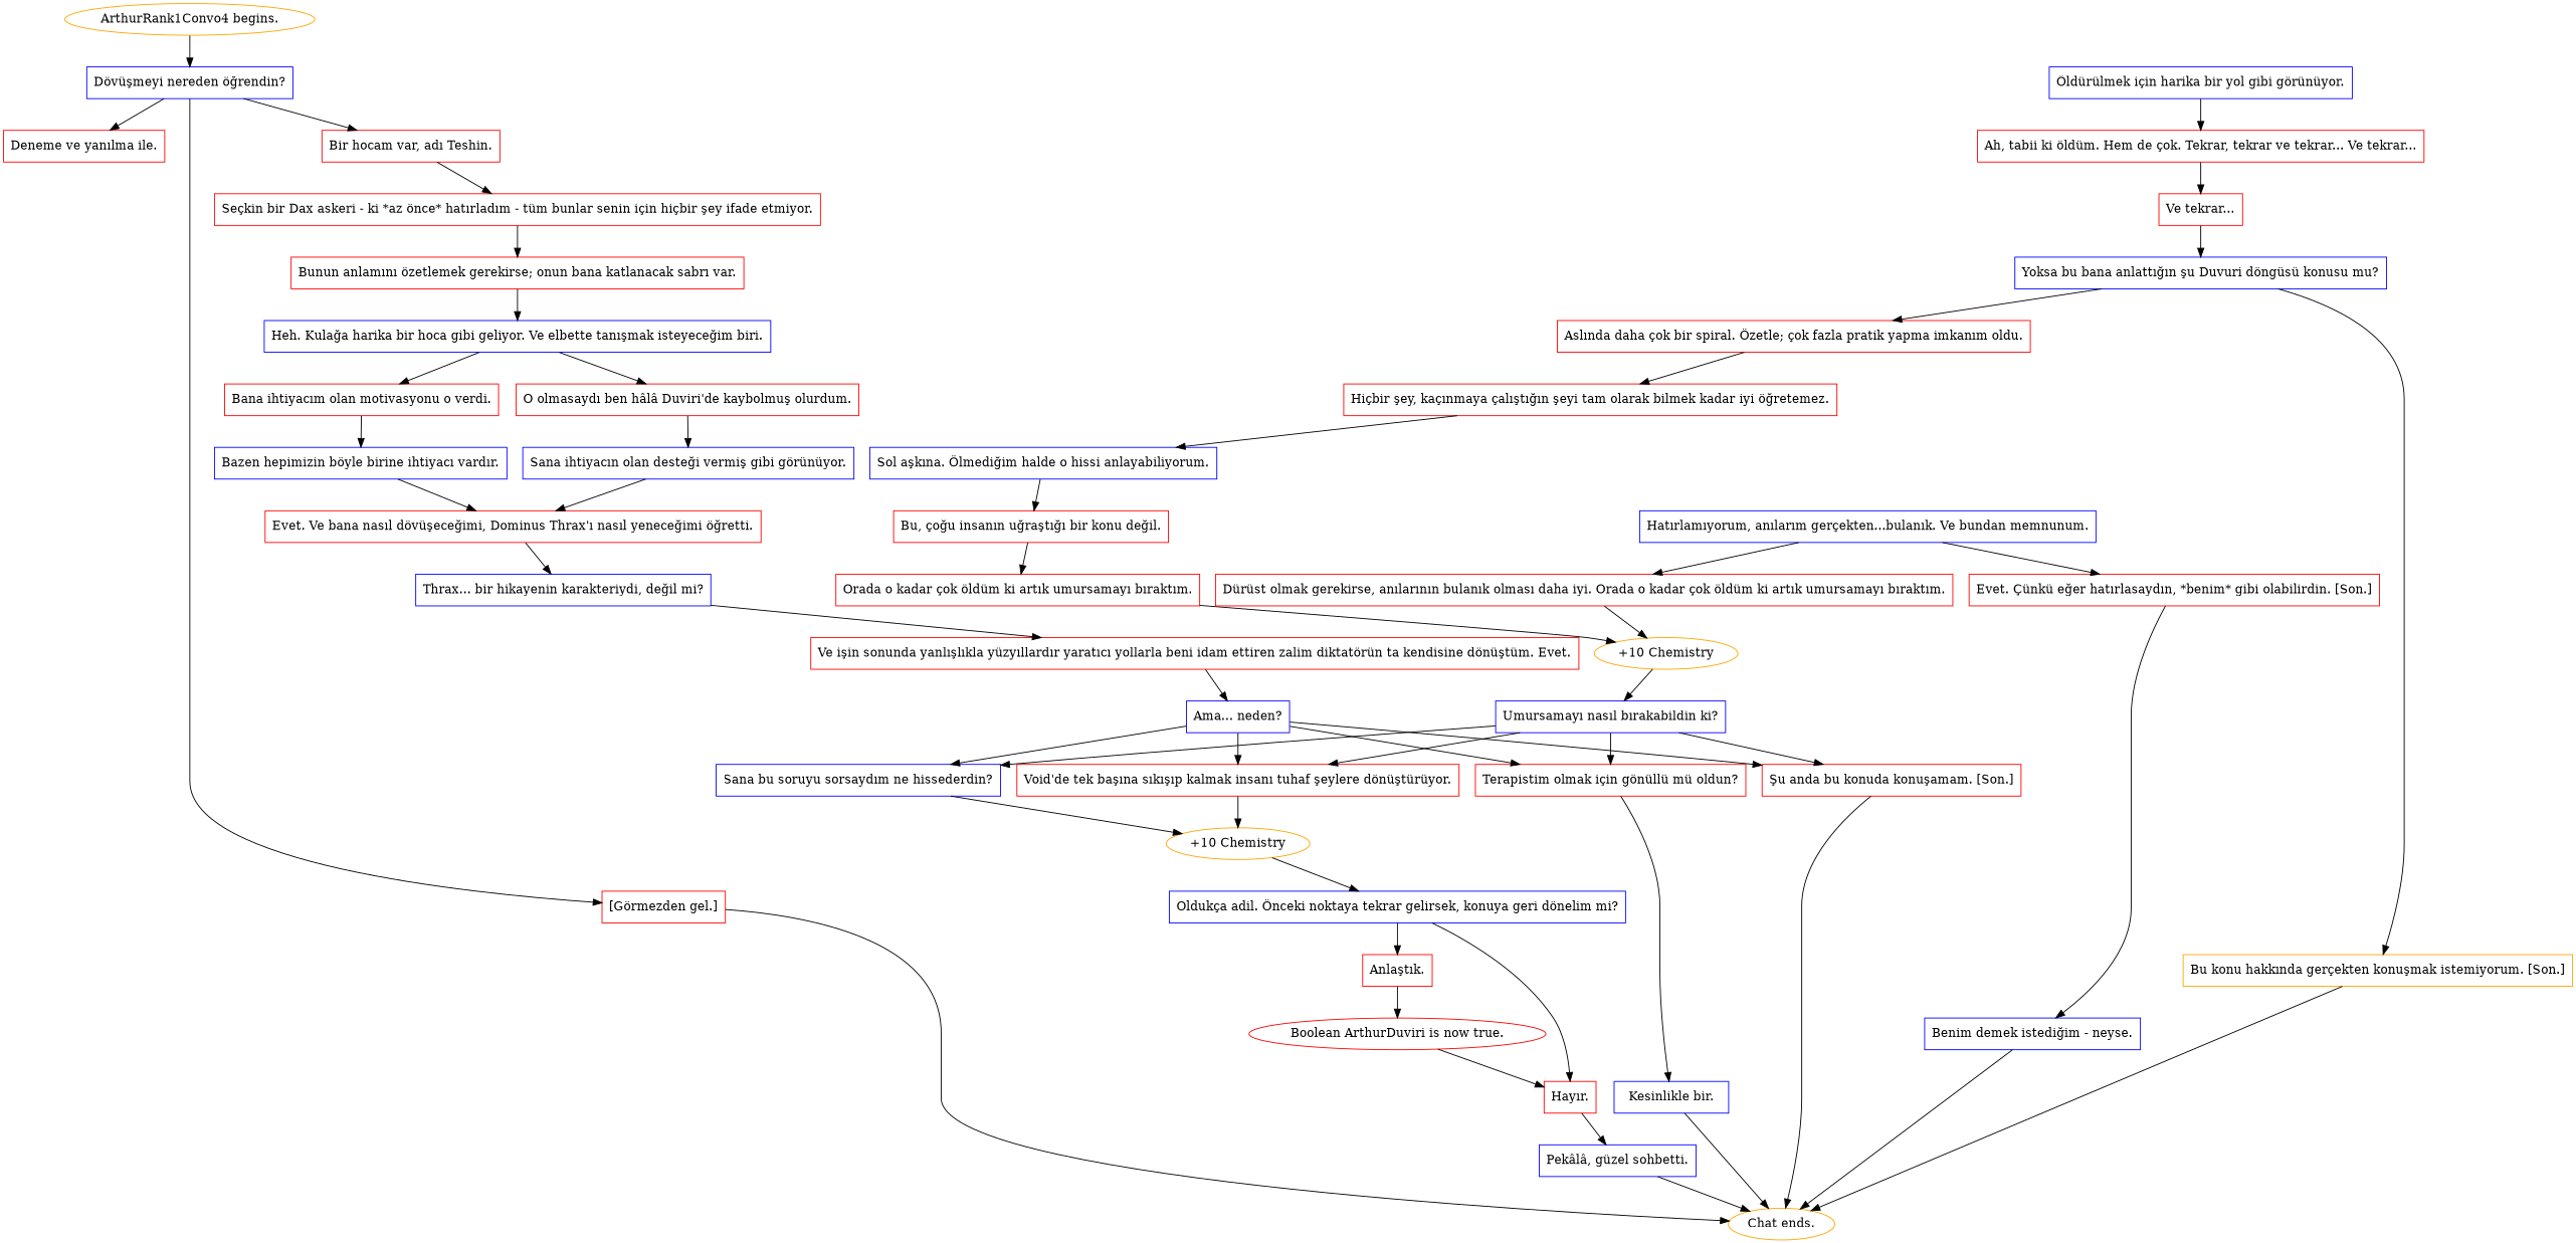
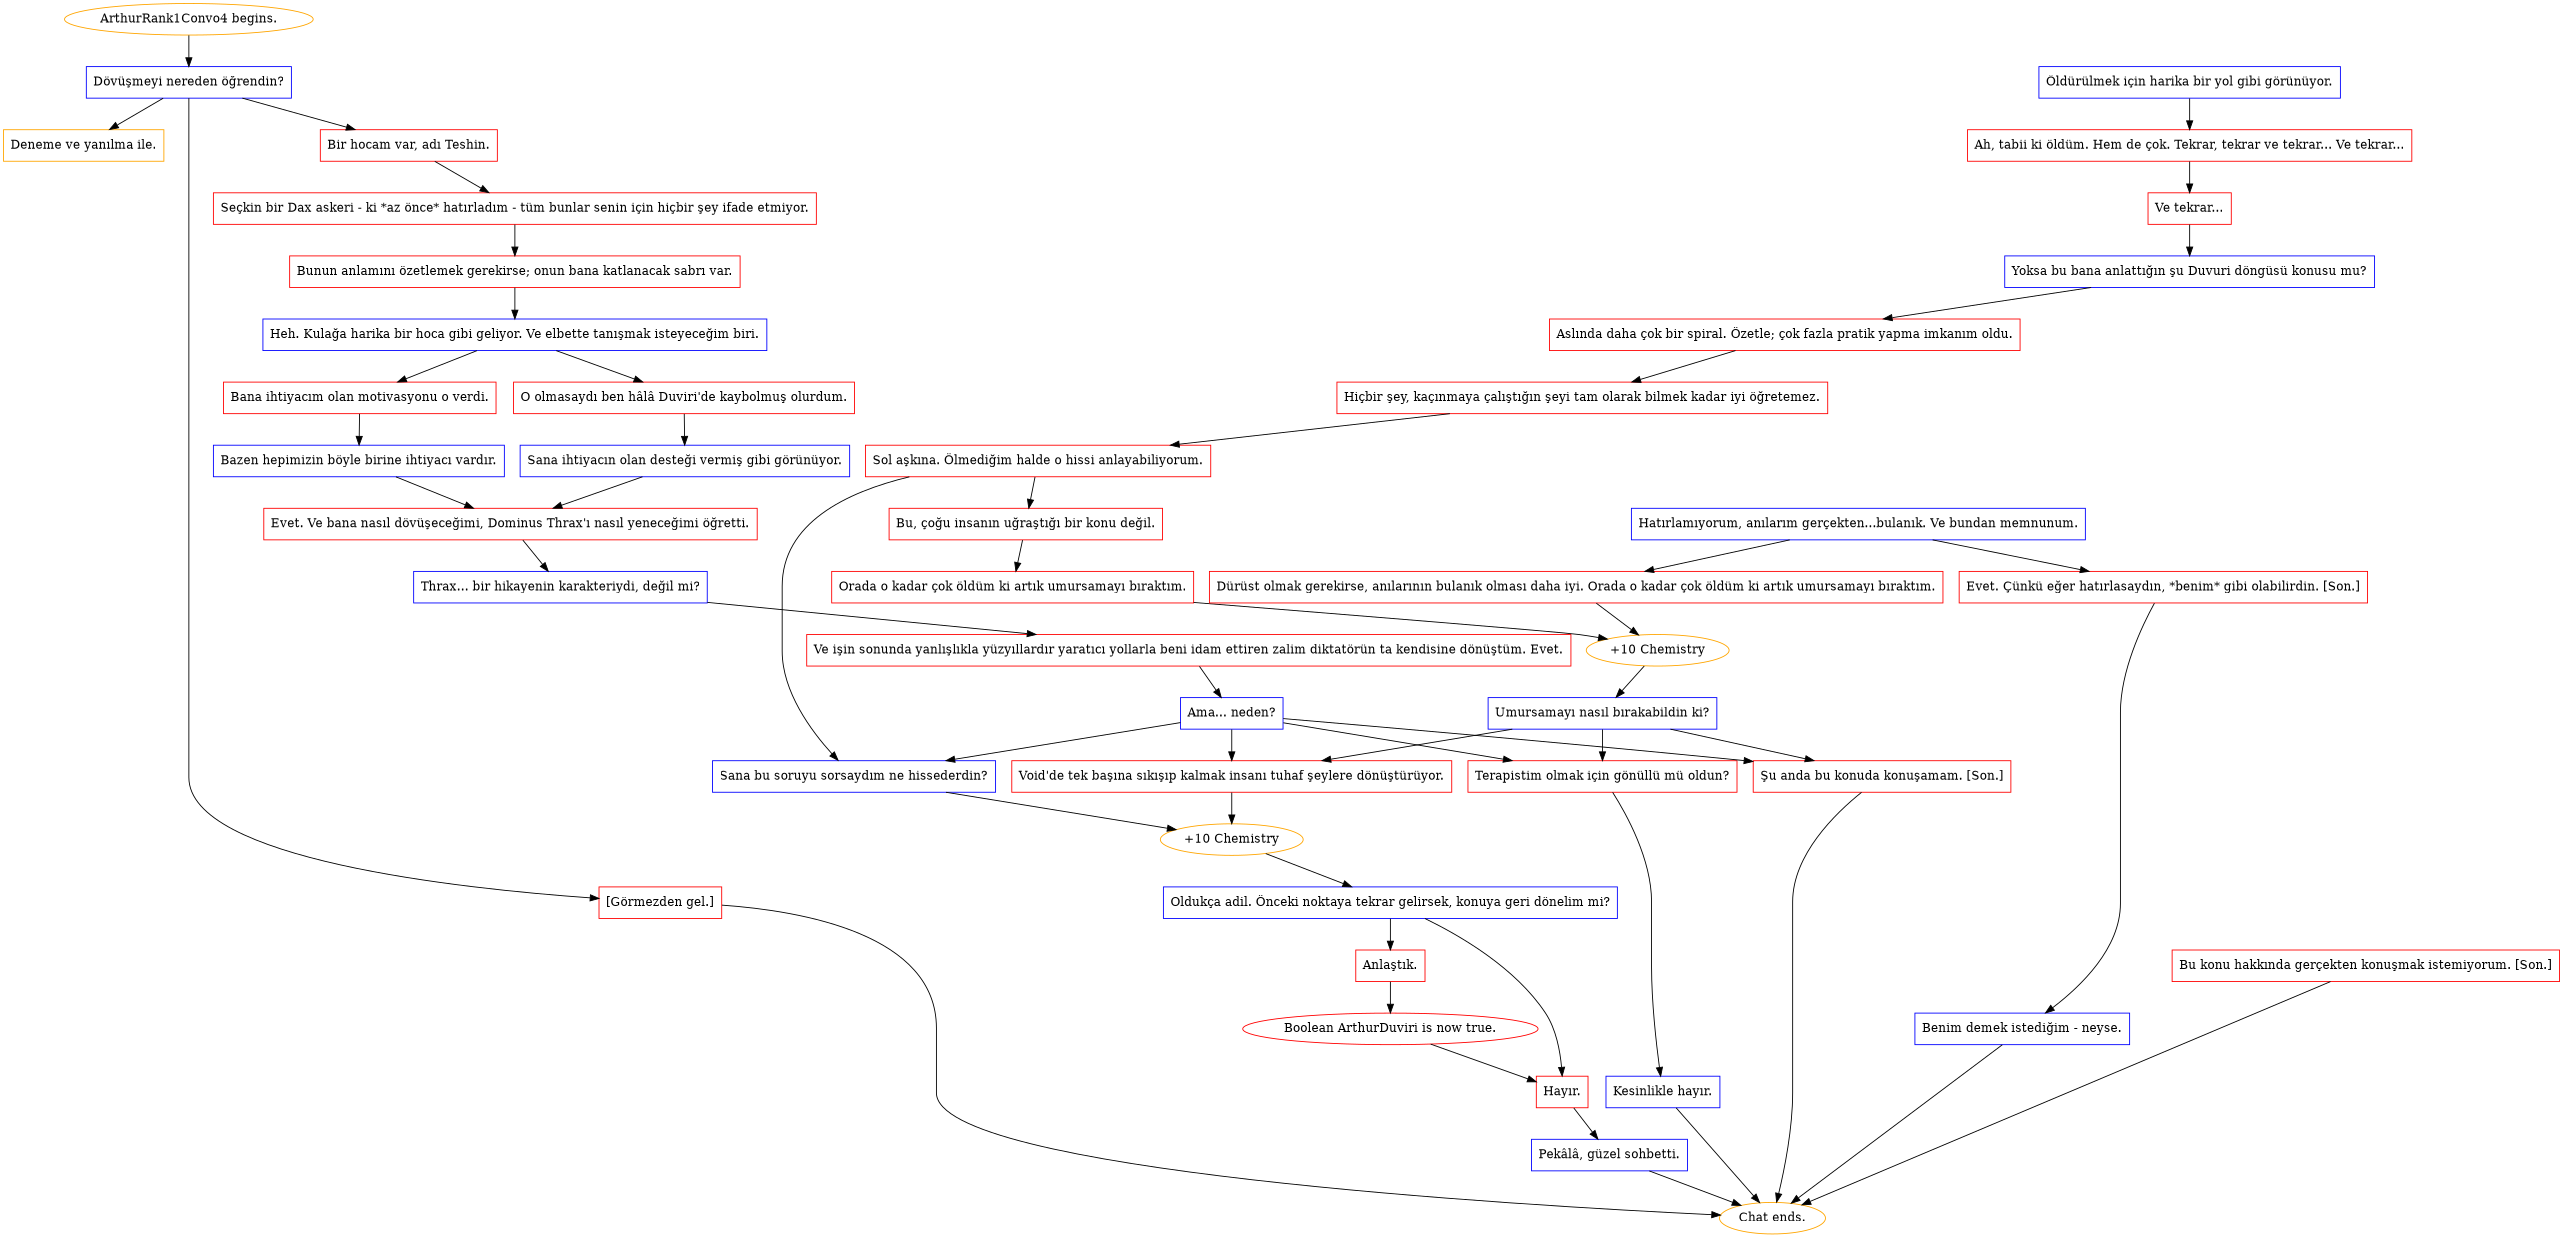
  digraph {
    node [color=red shape=box]
    "ArthurRank1Convo4 begins." [color=orange shape=""]
    n2 [color=blue label="Dövüşmeyi nereden öğrendin?"]
-   n3 [label="Deneme ve yanılma ile."]
+   n3 [color=orange label="Deneme ve yanılma ile."]
    n4 [label="Bir hocam var, adı Teshin."]
    n5 [label="[Görmezden gel.]"]
    n6 [label="Seçkin bir Dax askeri - ki *az önce* hatırladım - tüm bunlar senin için hiçbir şey ifade etmiyor."]
    "Chat ends." [color=orange shape=""]
    n8 [color=blue label="Öldürülmek için harika bir yol gibi görünüyor."]
    n9 [label="Ah, tabii ki öldüm. Hem de çok. Tekrar, tekrar ve tekrar... Ve tekrar..."]
    n10 [label="Bunun anlamını özetlemek gerekirse; onun bana katlanacak sabrı var."]
    n11 [label="Ve tekrar..."]
    n12 [color=blue label="Heh. Kulağa harika bir hoca gibi geliyor. Ve elbette tanışmak isteyeceğim biri."]
    n13 [color=blue label="Yoksa bu bana anlattığın şu Duvuri döngüsü konusu mu?"]
    n14 [label="O olmasaydı ben hâlâ Duviri'de kaybolmuş olurdum."]
    n15 [label="Bana ihtiyacım olan motivasyonu o verdi."]
    n16 [label="Aslında daha çok bir spiral. Özetle; çok fazla pratik yapma imkanım oldu."]
-   n17 [color=orange label="Bu konu hakkında gerçekten konuşmak istemiyorum. [Son.]"]
+   n17 [label="Bu konu hakkında gerçekten konuşmak istemiyorum. [Son.]"]
    n18 [color=blue label="Sana ihtiyacın olan desteği vermiş gibi görünüyor."]
    n19 [color=blue label="Bazen hepimizin böyle birine ihtiyacı vardır."]
    n20 [label="Hiçbir şey, kaçınmaya çalıştığın şeyi tam olarak bilmek kadar iyi öğretemez."]
    n21 [label="Evet. Ve bana nasıl dövüşeceğimi, Dominus Thrax'ı nasıl yeneceğimi öğretti."]
-   n22 [color=blue label="Sol aşkına. Ölmediğim halde o hissi anlayabiliyorum."]
+   n22 [label="Sol aşkına. Ölmediğim halde o hissi anlayabiliyorum."]
    n23 [color=blue label="Thrax... bir hikayenin karakteriydi, değil mi?"]
    n24 [label="Bu, çoğu insanın uğraştığı bir konu değil."]
    n25 [label="Ve işin sonunda yanlışlıkla yüzyıllardır yaratıcı yollarla beni idam ettiren zalim diktatörün ta kendisine dönüştüm. Evet."]
    n26 [label="Orada o kadar çok öldüm ki artık umursamayı bıraktım."]
    n27 [color=blue label="Ama... neden?"]
    n28 [color=blue label="Hatırlamıyorum, anılarım gerçekten...bulanık. Ve bundan memnunum."]
    n29 [label="Evet. Çünkü eğer hatırlasaydın, *benim* gibi olabilirdin. [Son.]"]
    n30 [label="Dürüst olmak gerekirse, anılarının bulanık olması daha iyi. Orada o kadar çok öldüm ki artık umursamayı bıraktım."]
    n31 [color=orange label="+10 Chemistry" shape=""]
    n32 [color=blue label="Sana bu soruyu sorsaydım ne hissederdin?"]
    n33 [label="Terapistim olmak için gönüllü mü oldun?"]
    n34 [label="Void'de tek başına sıkışıp kalmak insanı tuhaf şeylere dönüştürüyor."]
    n35 [label="Şu anda bu konuda konuşamam. [Son.]"]
    n36 [color=blue label="Benim demek istediğim - neyse."]
    n37 [color=blue label="Umursamayı nasıl bırakabildin ki?"]
    n38 [color=orange label="+10 Chemistry" shape=""]
-   n39 [color=blue label="Kesinlikle bir."]
+   n39 [color=blue label="Kesinlikle hayır."]
    n40 [color=blue label="Oldukça adil. Önceki noktaya tekrar gelirsek, konuya geri dönelim mi?"]
    n41 [label="Anlaştık."]
    n42 [label="Hayır."]
    n43 [label="Boolean ArthurDuviri is now true." shape=""]
    n44 [color=blue label="Pekâlâ, güzel sohbetti."]
    "ArthurRank1Convo4 begins." -> n2
    n2 -> n3
    n2 -> n4
    n2 -> n5
    n4 -> n6
    n5 -> "Chat ends."
    n6 -> n10
    n8 -> n9
    n9 -> n11
    n10 -> n12
    n11 -> n13
    n12 -> n14
    n12 -> n15
    n13 -> n16
-   n13 -> n17
    n14 -> n18
    n15 -> n19
    n16 -> n20
    n17 -> "Chat ends."
    n18 -> n21
    n19 -> n21
    n20 -> n22
    n21 -> n23
    n22 -> n24
    n23 -> n25
    n24 -> n26
    n25 -> n27
    n26 -> n31
    n27 -> n32
    n27 -> n33
    n27 -> n34
    n27 -> n35
    n28 -> n29
    n28 -> n30
    n29 -> n36
    n30 -> n31
    n31 -> n37
    n32 -> n38
    n33 -> n39
    n34 -> n38
    n35 -> "Chat ends."
    n36 -> "Chat ends."
-   n37 -> n32
+   n22 -> n32
    n37 -> n33
    n37 -> n34
    n37 -> n35
    n38 -> n40
    n39 -> "Chat ends."
    n40 -> n41
    n40 -> n42
    n41 -> n43
    n42 -> n44
    n43 -> n42
    n44 -> "Chat ends."
  }
